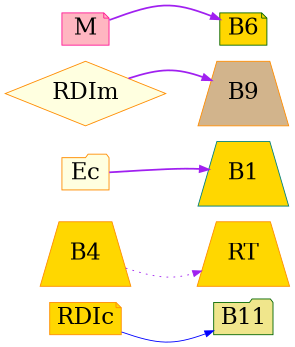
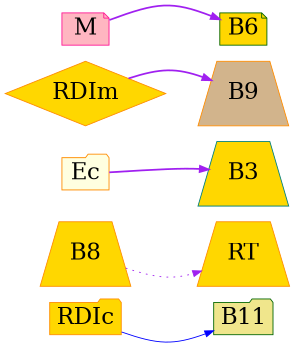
  strict digraph {
    rankdir=LR
    remincross=true
    splines=curved
    node [color=darkorange fillcolor=gold fontsize=26 shape=trapezium style=filled]
    edge [color=purple style=bold]
-   RDIc [shape=note]
+   RDIc [shape=folder]
    B11 [color=darkgreen fillcolor=khaki shape=folder]
-   B8 [label=B4]
+   B8
    RT
    Ec [fillcolor=lightyellow shape=folder]
-   B1 [color=teal]
-   RDIm [fillcolor=lightyellow shape=diamond]
+   B1 [color=teal label=B3]
+   RDIm [shape=diamond]
    B9 [fillcolor=tan]
    M [color=deeppink fillcolor=lightpink shape=note]
    B6 [color=darkgreen shape=note]
    RDIc -> B11 [color=blue style=solid]
    B8 -> RT [style=dotted]
    Ec -> B1
    RDIm -> B9
    M -> B6
  }
